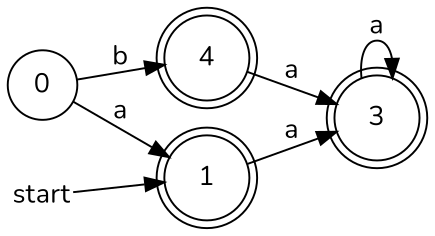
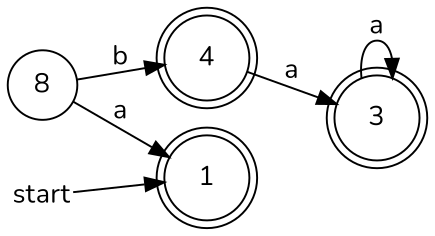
  digraph {
    fontname=Nunito
    rankdir=LR
    node [color=black fontname=Nunito shape=doublecircle]
    edge [fontname=Nunito]
-   0 [shape=circle]
+   0 [shape=circle label=8]
    1
    n3 [label=4]
    3
    start [shape=plain color=""]
    0 -> 1 [label=a]
    0 -> n3 [label=b]
-   1 -> 3 [label=a]
    n3 -> 3 [label=a]
    3 -> 3 [label=a]
    start -> 1
  }
